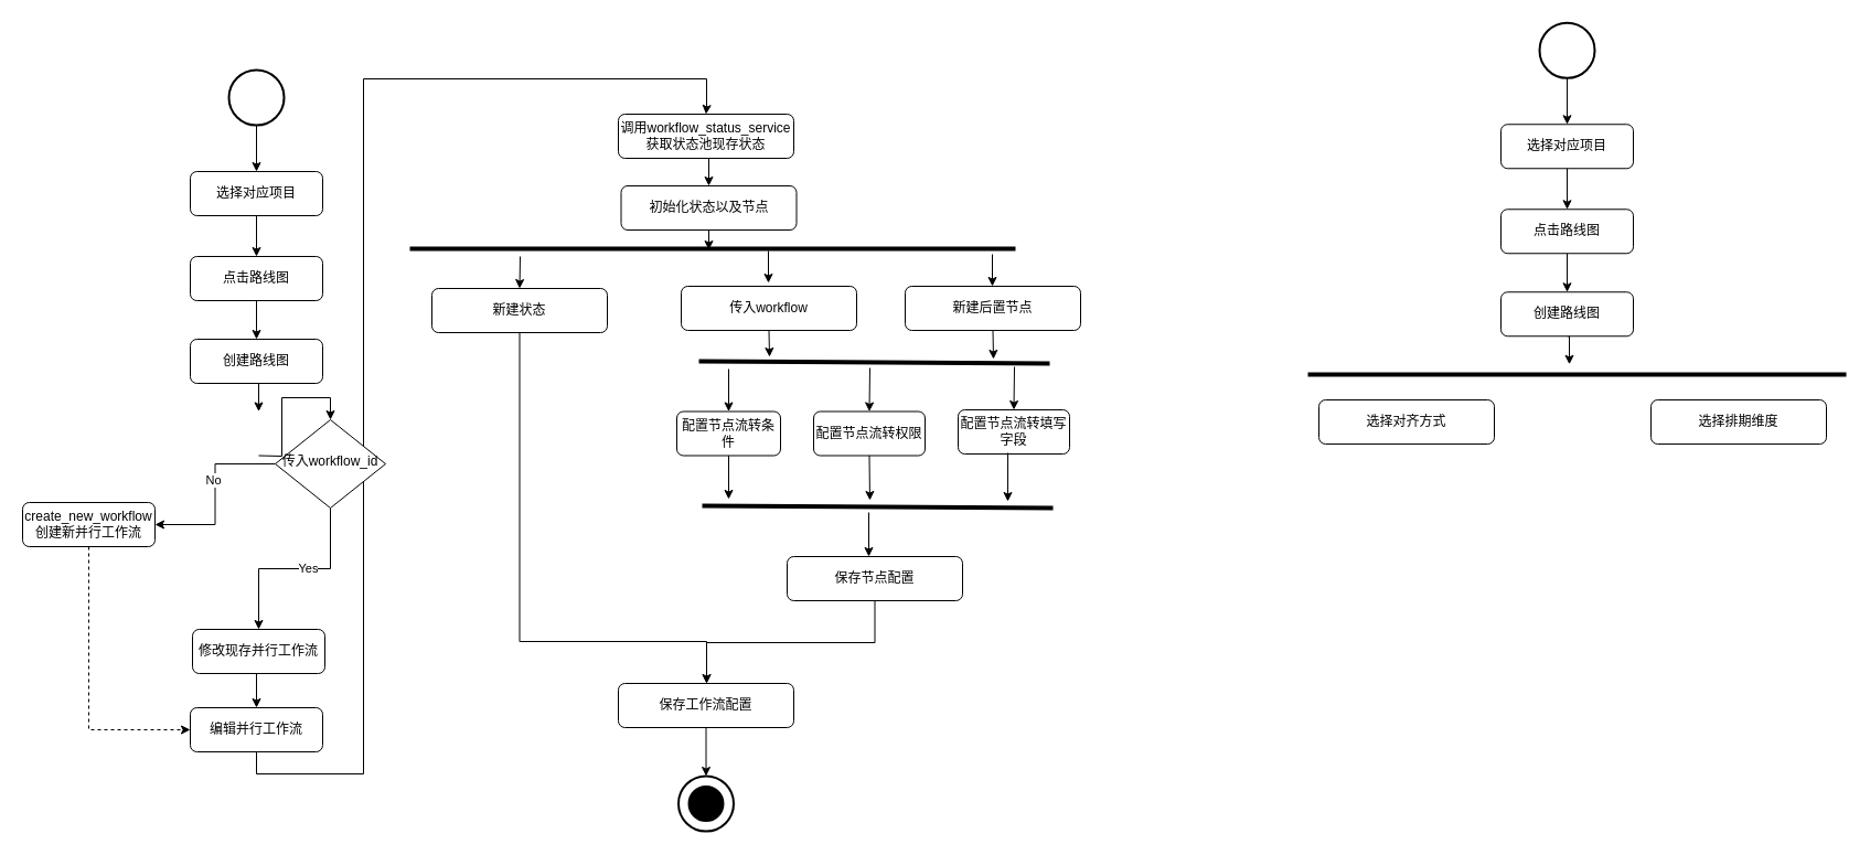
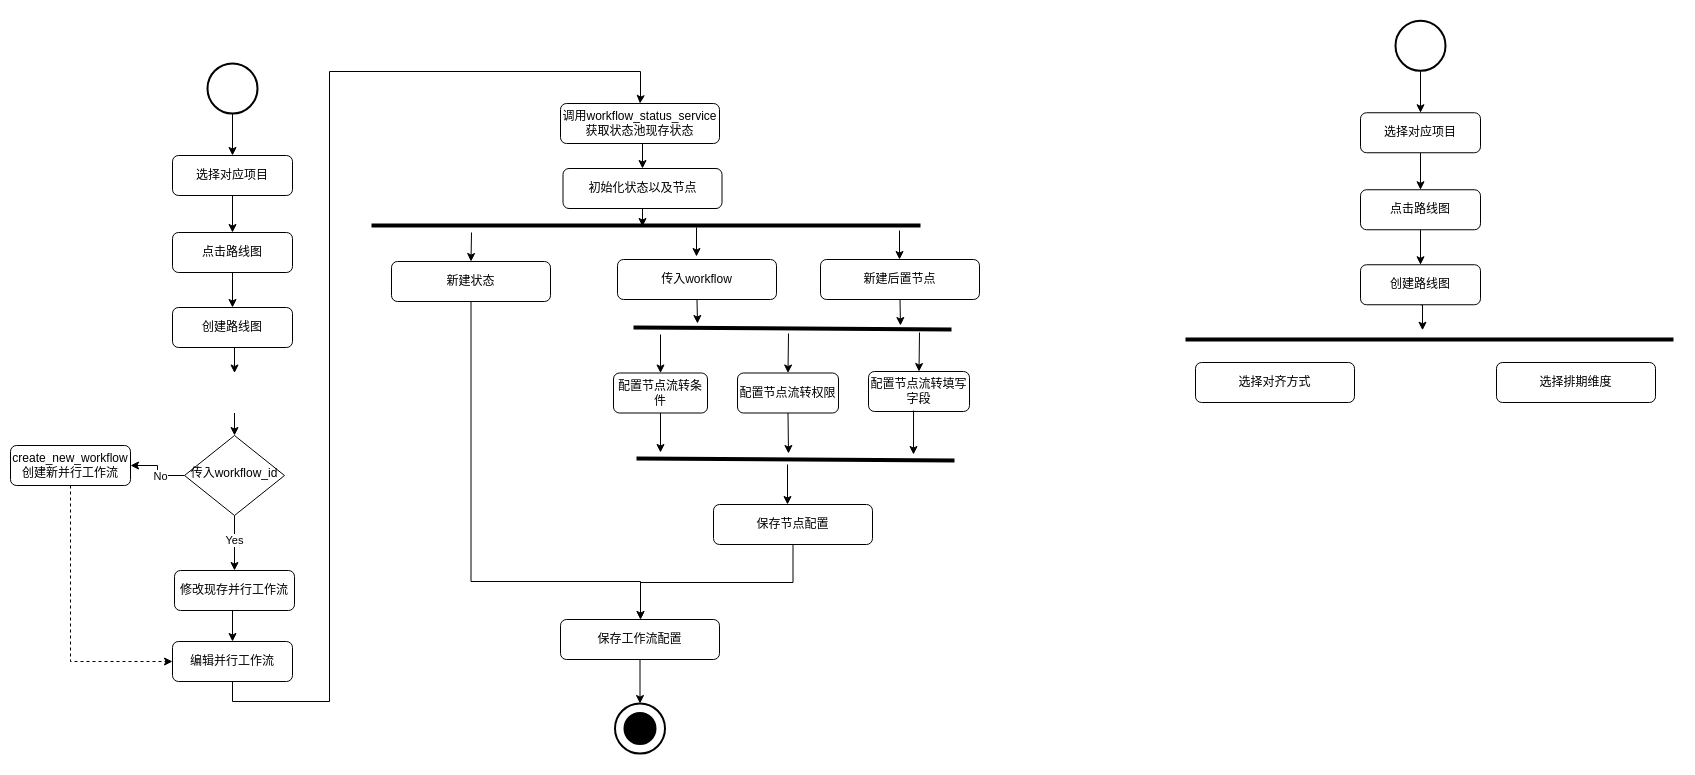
  <mxCell id="0" />
  <mxCell id="1" parent="0" />
  <mxCell id="2" value="" style="strokeWidth=2;html=1;shape=mxgraph.flowchart.start_2;whiteSpace=wrap;aspect=fixed;" vertex="1" parent="1"><mxGeometry x="614.5" y="703" width="50" height="50" as="geometry" /></mxCell>
  <mxCell id="3" style="edgeStyle=orthogonalEdgeStyle;rounded=0;orthogonalLoop=1;jettySize=auto;html=1;exitX=0.5;exitY=1;exitDx=0;exitDy=0;exitPerimeter=0;entryX=0.5;entryY=0;entryDx=0;entryDy=0;" edge="1" parent="1" source="4" target="6"><mxGeometry relative="1" as="geometry" /></mxCell>
  <mxCell id="4" value="" style="strokeWidth=2;html=1;shape=mxgraph.flowchart.start_2;whiteSpace=wrap;aspect=fixed;" vertex="1" parent="1"><mxGeometry x="207" y="63" width="50" height="50" as="geometry" /></mxCell>
  <mxCell id="5" style="edgeStyle=orthogonalEdgeStyle;rounded=0;orthogonalLoop=1;jettySize=auto;html=1;exitX=0.5;exitY=1;exitDx=0;exitDy=0;entryX=0.5;entryY=0;entryDx=0;entryDy=0;" edge="1" parent="1" source="6" target="8"><mxGeometry relative="1" as="geometry" /></mxCell>
  <mxCell id="6" value="选择对应项目" style="rounded=1;whiteSpace=wrap;html=1;fontSize=12;glass=0;strokeWidth=1;shadow=0;" vertex="1" parent="1"><mxGeometry x="172" y="155" width="120" height="40" as="geometry" /></mxCell>
  <mxCell id="7" style="edgeStyle=orthogonalEdgeStyle;rounded=0;orthogonalLoop=1;jettySize=auto;html=1;exitX=0.5;exitY=1;exitDx=0;exitDy=0;entryX=0.5;entryY=0;entryDx=0;entryDy=0;" edge="1" parent="1" source="8" target="10"><mxGeometry relative="1" as="geometry" /></mxCell>
  <mxCell id="8" value="点击路线图" style="rounded=1;whiteSpace=wrap;html=1;fontSize=12;glass=0;strokeWidth=1;shadow=0;" vertex="1" parent="1"><mxGeometry x="172" y="232" width="120" height="40" as="geometry" /></mxCell>
  <mxCell id="9" style="edgeStyle=orthogonalEdgeStyle;rounded=0;orthogonalLoop=1;jettySize=auto;html=1;exitX=0.5;exitY=1;exitDx=0;exitDy=0;entryX=0.5;entryY=0;entryDx=0;entryDy=0;" edge="1" parent="1" source="10"><mxGeometry relative="1" as="geometry"><mxPoint x="234" y="372.5" as="targetPoint" /></mxGeometry></mxCell>
  <mxCell id="10" value="创建路线图" style="rounded=1;whiteSpace=wrap;html=1;fontSize=12;glass=0;strokeWidth=1;shadow=0;" vertex="1" parent="1"><mxGeometry x="172" y="307" width="120" height="40" as="geometry" /></mxCell>
  <mxCell id="11" style="edgeStyle=orthogonalEdgeStyle;rounded=0;orthogonalLoop=1;jettySize=auto;html=1;exitX=0.5;exitY=1;exitDx=0;exitDy=0;entryX=0.5;entryY=0;entryDx=0;entryDy=0;" edge="1" parent="1" source="12" target="28"><mxGeometry relative="1" as="geometry"><mxPoint x="640" y="145" as="targetPoint" /><Array as="points"><mxPoint x="232" y="701" /><mxPoint x="329" y="701" /><mxPoint x="329" y="71" /><mxPoint x="640" y="71" /><mxPoint x="640" y="97" /></Array></mxGeometry></mxCell>
  <mxCell id="12" value="编辑并行工作流" style="rounded=1;whiteSpace=wrap;html=1;fontSize=12;glass=0;strokeWidth=1;shadow=0;" vertex="1" parent="1"><mxGeometry x="172" y="641" width="120" height="40" as="geometry" /></mxCell>
  <mxCell id="13" style="edgeStyle=orthogonalEdgeStyle;rounded=0;orthogonalLoop=1;jettySize=auto;html=1;exitX=0.5;exitY=1;exitDx=0;exitDy=0;entryX=0;entryY=0.5;entryDx=0;entryDy=0;dashed=1;" edge="1" parent="1" source="14" target="12"><mxGeometry relative="1" as="geometry" /></mxCell>
- <mxCell id="14" value="create_new_workflow&lt;div&gt;创建新并行工作流&lt;/div&gt;" style="rounded=1;whiteSpace=wrap;html=1;fontSize=12;glass=0;strokeWidth=1;shadow=0;" vertex="1" parent="1"><mxGeometry x="20" y="455" width="120" height="40" as="geometry" /></mxCell>
+ <mxCell id="14" value="create_new_workflow&lt;div&gt;创建新并行工作流&lt;/div&gt;" style="rounded=1;whiteSpace=wrap;html=1;fontSize=12;glass=0;strokeWidth=1;shadow=0;" vertex="1" parent="1"><mxGeometry x="10" y="445" width="120" height="40" as="geometry" /></mxCell>
  <mxCell id="15" style="edgeStyle=orthogonalEdgeStyle;rounded=0;orthogonalLoop=1;jettySize=auto;html=1;exitX=0.5;exitY=1;exitDx=0;exitDy=0;entryX=0.5;entryY=0;entryDx=0;entryDy=0;" edge="1" parent="1" source="16" target="12"><mxGeometry relative="1" as="geometry" /></mxCell>
  <mxCell id="16" value="修改现存并行工作流" style="rounded=1;whiteSpace=wrap;html=1;fontSize=12;glass=0;strokeWidth=1;shadow=0;" vertex="1" parent="1"><mxGeometry x="174" y="570" width="120" height="40" as="geometry" /></mxCell>
  <mxCell id="17" style="edgeStyle=orthogonalEdgeStyle;rounded=0;orthogonalLoop=1;jettySize=auto;html=1;exitX=0.5;exitY=1;exitDx=0;exitDy=0;entryX=0.5;entryY=0;entryDx=0;entryDy=0;" edge="1" parent="1" target="22"><mxGeometry relative="1" as="geometry"><mxPoint x="234" y="412.5" as="sourcePoint" /></mxGeometry></mxCell>
  <mxCell id="18" style="edgeStyle=orthogonalEdgeStyle;rounded=0;orthogonalLoop=1;jettySize=auto;html=1;exitX=0.5;exitY=1;exitDx=0;exitDy=0;entryX=0.5;entryY=0;entryDx=0;entryDy=0;" edge="1" parent="1" source="22" target="16"><mxGeometry relative="1" as="geometry" /></mxCell>
  <mxCell id="19" value="Yes" style="edgeLabel;html=1;align=center;verticalAlign=middle;resizable=0;points=[];" vertex="1" connectable="0" parent="18"><mxGeometry x="-0.127" y="-1" relative="1" as="geometry"><mxPoint as="offset" /></mxGeometry></mxCell>
  <mxCell id="20" style="edgeStyle=orthogonalEdgeStyle;rounded=0;orthogonalLoop=1;jettySize=auto;html=1;exitX=0;exitY=0.5;exitDx=0;exitDy=0;entryX=1;entryY=0.5;entryDx=0;entryDy=0;" edge="1" parent="1" source="22" target="14"><mxGeometry relative="1" as="geometry" /></mxCell>
  <mxCell id="21" value="No" style="edgeLabel;html=1;align=center;verticalAlign=middle;resizable=0;points=[];" vertex="1" connectable="0" parent="20"><mxGeometry x="-0.16" y="-2" relative="1" as="geometry"><mxPoint as="offset" /></mxGeometry></mxCell>
- <mxCell id="22" value="传入workflow_id" style="rhombus;whiteSpace=wrap;html=1;shadow=0;fontFamily=Helvetica;fontSize=12;align=center;strokeWidth=1;spacing=6;spacingTop=-4;" vertex="1" parent="1"><mxGeometry x="249" y="380" width="100" height="80" as="geometry" /></mxCell>
+ <mxCell id="22" value="传入workflow_id" style="rhombus;whiteSpace=wrap;html=1;shadow=0;fontFamily=Helvetica;fontSize=12;align=center;strokeWidth=1;spacing=6;spacingTop=-4;" vertex="1" parent="1"><mxGeometry x="184" y="435" width="100" height="80" as="geometry" /></mxCell>
  <mxCell id="23" value="" style="endArrow=none;html=1;rounded=0;strokeWidth=4;" edge="1" parent="1"><mxGeometry width="50" height="50" relative="1" as="geometry"><mxPoint x="371" y="225" as="sourcePoint" /><mxPoint x="920" y="225" as="targetPoint" /></mxGeometry></mxCell>
  <mxCell id="24" value="" style="endArrow=classic;html=1;rounded=0;entryX=0.5;entryY=0;entryDx=0;entryDy=0;exitX=0.5;exitY=1;exitDx=0;exitDy=0;entryPerimeter=0;" edge="1" parent="1" source="44" target="2"><mxGeometry width="50" height="50" relative="1" as="geometry"><mxPoint x="641.7" y="673" as="sourcePoint" /><mxPoint x="641.7" y="703" as="targetPoint" /></mxGeometry></mxCell>
  <mxCell id="25" style="edgeStyle=orthogonalEdgeStyle;rounded=0;orthogonalLoop=1;jettySize=auto;html=1;exitX=0.5;exitY=1;exitDx=0;exitDy=0;" edge="1" parent="1" source="26"><mxGeometry relative="1" as="geometry"><mxPoint x="642" y="226" as="targetPoint" /></mxGeometry></mxCell>
  <mxCell id="26" value="初始化状态以及节点" style="rounded=1;whiteSpace=wrap;html=1;fontSize=12;glass=0;strokeWidth=1;shadow=0;" vertex="1" parent="1"><mxGeometry x="562.5" y="168" width="159" height="40" as="geometry" /></mxCell>
  <mxCell id="27" style="edgeStyle=orthogonalEdgeStyle;rounded=0;orthogonalLoop=1;jettySize=auto;html=1;exitX=0.5;exitY=1;exitDx=0;exitDy=0;entryX=0.5;entryY=0;entryDx=0;entryDy=0;" edge="1" parent="1" source="28" target="26"><mxGeometry relative="1" as="geometry" /></mxCell>
  <mxCell id="28" value="调用workflow_status_service获取状态池现存状态" style="rounded=1;whiteSpace=wrap;html=1;fontSize=12;glass=0;strokeWidth=1;shadow=0;" vertex="1" parent="1"><mxGeometry x="560" y="103" width="159" height="40" as="geometry" /></mxCell>
  <mxCell id="29" value="新建后置节点" style="rounded=1;whiteSpace=wrap;html=1;fontSize=12;glass=0;strokeWidth=1;shadow=0;" vertex="1" parent="1"><mxGeometry x="820" y="259" width="159" height="40" as="geometry" /></mxCell>
  <mxCell id="30" value="传入workflow" style="rounded=1;whiteSpace=wrap;html=1;fontSize=12;glass=0;strokeWidth=1;shadow=0;" vertex="1" parent="1"><mxGeometry x="617" y="259" width="159" height="40" as="geometry" /></mxCell>
  <mxCell id="31" value="配置节点流转条件" style="rounded=1;whiteSpace=wrap;html=1;fontSize=12;glass=0;strokeWidth=1;shadow=0;" vertex="1" parent="1"><mxGeometry x="613" y="372.5" width="94" height="40" as="geometry" /></mxCell>
  <mxCell id="32" value="配置节点流转权限" style="rounded=1;whiteSpace=wrap;html=1;fontSize=12;glass=0;strokeWidth=1;shadow=0;" vertex="1" parent="1"><mxGeometry x="737" y="372.5" width="101" height="40" as="geometry" /></mxCell>
  <mxCell id="33" value="配置节点流转填写字段" style="rounded=1;whiteSpace=wrap;html=1;fontSize=12;glass=0;strokeWidth=1;shadow=0;" vertex="1" parent="1"><mxGeometry x="868" y="371" width="101" height="40" as="geometry" /></mxCell>
  <mxCell id="34" value="" style="endArrow=none;html=1;rounded=0;strokeWidth=4;" edge="1" parent="1"><mxGeometry width="50" height="50" relative="1" as="geometry"><mxPoint x="633" y="327" as="sourcePoint" /><mxPoint x="951" y="329" as="targetPoint" /></mxGeometry></mxCell>
  <mxCell id="35" value="" style="endArrow=classic;html=1;rounded=0;exitX=0.5;exitY=1;exitDx=0;exitDy=0;" edge="1" parent="1" source="30"><mxGeometry width="50" height="50" relative="1" as="geometry"><mxPoint x="700" y="290" as="sourcePoint" /><mxPoint x="697" y="323" as="targetPoint" /></mxGeometry></mxCell>
  <mxCell id="36" value="" style="endArrow=classic;html=1;rounded=0;exitX=0.5;exitY=1;exitDx=0;exitDy=0;" edge="1" parent="1" source="29"><mxGeometry width="50" height="50" relative="1" as="geometry"><mxPoint x="902" y="284" as="sourcePoint" /><mxPoint x="900" y="325" as="targetPoint" /></mxGeometry></mxCell>
  <mxCell id="37" value="" style="endArrow=classic;html=1;rounded=0;entryX=0.5;entryY=0;entryDx=0;entryDy=0;" edge="1" parent="1" target="31"><mxGeometry width="50" height="50" relative="1" as="geometry"><mxPoint x="660" y="334" as="sourcePoint" /><mxPoint x="669" y="375" as="targetPoint" /></mxGeometry></mxCell>
  <mxCell id="38" value="" style="endArrow=classic;html=1;rounded=0;entryX=0.5;entryY=0;entryDx=0;entryDy=0;" edge="1" parent="1" target="32"><mxGeometry width="50" height="50" relative="1" as="geometry"><mxPoint x="788" y="333" as="sourcePoint" /><mxPoint x="670" y="383" as="targetPoint" /></mxGeometry></mxCell>
  <mxCell id="39" value="" style="endArrow=classic;html=1;rounded=0;entryX=0.5;entryY=0;entryDx=0;entryDy=0;" edge="1" parent="1" target="33"><mxGeometry width="50" height="50" relative="1" as="geometry"><mxPoint x="919" y="332" as="sourcePoint" /><mxPoint x="798" y="383" as="targetPoint" /></mxGeometry></mxCell>
  <mxCell id="40" value="" style="endArrow=none;html=1;rounded=0;strokeWidth=4;" edge="1" parent="1"><mxGeometry width="50" height="50" relative="1" as="geometry"><mxPoint x="636" y="458" as="sourcePoint" /><mxPoint x="954" y="460" as="targetPoint" /></mxGeometry></mxCell>
  <mxCell id="41" value="" style="endArrow=classic;html=1;rounded=0;exitX=0.5;exitY=1;exitDx=0;exitDy=0;" edge="1" parent="1" source="31"><mxGeometry width="50" height="50" relative="1" as="geometry"><mxPoint x="670" y="344" as="sourcePoint" /><mxPoint x="660" y="452" as="targetPoint" /></mxGeometry></mxCell>
  <mxCell id="42" value="" style="endArrow=classic;html=1;rounded=0;exitX=0.5;exitY=1;exitDx=0;exitDy=0;" edge="1" parent="1" source="32"><mxGeometry width="50" height="50" relative="1" as="geometry"><mxPoint x="670" y="423" as="sourcePoint" /><mxPoint x="788" y="453" as="targetPoint" /></mxGeometry></mxCell>
  <mxCell id="43" value="" style="endArrow=classic;html=1;rounded=0;exitX=0.446;exitY=0.975;exitDx=0;exitDy=0;exitPerimeter=0;" edge="1" parent="1" source="33"><mxGeometry width="50" height="50" relative="1" as="geometry"><mxPoint x="798" y="423" as="sourcePoint" /><mxPoint x="913" y="454" as="targetPoint" /></mxGeometry></mxCell>
  <mxCell id="44" value="保存工作流配置" style="rounded=1;whiteSpace=wrap;html=1;fontSize=12;glass=0;strokeWidth=1;shadow=0;" vertex="1" parent="1"><mxGeometry x="560" y="619" width="159" height="40" as="geometry" /></mxCell>
  <mxCell id="45" style="edgeStyle=orthogonalEdgeStyle;rounded=0;orthogonalLoop=1;jettySize=auto;html=1;exitX=0.5;exitY=1;exitDx=0;exitDy=0;endArrow=open;" edge="1" parent="1" source="46" target="44"><mxGeometry relative="1" as="geometry"><Array as="points"><mxPoint x="471" y="581" /><mxPoint x="640" y="581" /></Array></mxGeometry></mxCell>
  <mxCell id="46" value="新建状态" style="rounded=1;whiteSpace=wrap;html=1;fontSize=12;glass=0;strokeWidth=1;shadow=0;" vertex="1" parent="1"><mxGeometry x="391" y="261" width="159" height="40" as="geometry" /></mxCell>
  <mxCell id="47" value="" style="endArrow=classic;html=1;rounded=0;entryX=0.5;entryY=0;entryDx=0;entryDy=0;" edge="1" parent="1" target="46"><mxGeometry width="50" height="50" relative="1" as="geometry"><mxPoint x="471" y="232" as="sourcePoint" /><mxPoint x="463" y="259" as="targetPoint" /></mxGeometry></mxCell>
  <mxCell id="48" value="" style="endArrow=classic;html=1;rounded=0;entryX=0.5;entryY=0;entryDx=0;entryDy=0;" edge="1" parent="1"><mxGeometry width="50" height="50" relative="1" as="geometry"><mxPoint x="696" y="227" as="sourcePoint" /><mxPoint x="696" y="256" as="targetPoint" /></mxGeometry></mxCell>
  <mxCell id="49" value="" style="endArrow=classic;html=1;rounded=0;entryX=0.5;entryY=0;entryDx=0;entryDy=0;" edge="1" parent="1"><mxGeometry width="50" height="50" relative="1" as="geometry"><mxPoint x="899" y="230" as="sourcePoint" /><mxPoint x="899" y="259" as="targetPoint" /></mxGeometry></mxCell>
  <mxCell id="50" style="edgeStyle=orthogonalEdgeStyle;rounded=0;orthogonalLoop=1;jettySize=auto;html=1;exitX=0.5;exitY=1;exitDx=0;exitDy=0;" edge="1" parent="1" source="51" target="44"><mxGeometry relative="1" as="geometry"><Array as="points"><mxPoint x="793" y="582" /><mxPoint x="640" y="582" /></Array></mxGeometry></mxCell>
  <mxCell id="51" value="保存节点配置" style="rounded=1;whiteSpace=wrap;html=1;fontSize=12;glass=0;strokeWidth=1;shadow=0;" vertex="1" parent="1"><mxGeometry x="713" y="504" width="159" height="40" as="geometry" /></mxCell>
  <mxCell id="52" value="" style="endArrow=classic;html=1;rounded=0;entryX=0.5;entryY=0;entryDx=0;entryDy=0;" edge="1" parent="1"><mxGeometry width="50" height="50" relative="1" as="geometry"><mxPoint x="787" y="464" as="sourcePoint" /><mxPoint x="787" y="504" as="targetPoint" /></mxGeometry></mxCell>
  <mxCell id="53" value="" style="strokeWidth=2;html=1;shape=mxgraph.flowchart.start_2;whiteSpace=wrap;aspect=fixed;fillColor=#000000;" vertex="1" parent="1"><mxGeometry x="624" y="712.5" width="31" height="31" as="geometry" /></mxCell>
  <mxCell id="54" style="edgeStyle=orthogonalEdgeStyle;rounded=0;orthogonalLoop=1;jettySize=auto;html=1;exitX=0.5;exitY=1;exitDx=0;exitDy=0;exitPerimeter=0;entryX=0.5;entryY=0;entryDx=0;entryDy=0;" edge="1" parent="1" source="55" target="57"><mxGeometry relative="1" as="geometry" /></mxCell>
  <mxCell id="55" value="" style="strokeWidth=2;html=1;shape=mxgraph.flowchart.start_2;whiteSpace=wrap;aspect=fixed;" vertex="1" parent="1"><mxGeometry x="1395" y="20.25" width="50" height="50" as="geometry" /></mxCell>
  <mxCell id="56" style="edgeStyle=orthogonalEdgeStyle;rounded=0;orthogonalLoop=1;jettySize=auto;html=1;exitX=0.5;exitY=1;exitDx=0;exitDy=0;entryX=0.5;entryY=0;entryDx=0;entryDy=0;" edge="1" parent="1" source="57" target="59"><mxGeometry relative="1" as="geometry" /></mxCell>
  <mxCell id="57" value="选择对应项目" style="rounded=1;whiteSpace=wrap;html=1;fontSize=12;glass=0;strokeWidth=1;shadow=0;" vertex="1" parent="1"><mxGeometry x="1360" y="112.25" width="120" height="40" as="geometry" /></mxCell>
  <mxCell id="58" style="edgeStyle=orthogonalEdgeStyle;rounded=0;orthogonalLoop=1;jettySize=auto;html=1;exitX=0.5;exitY=1;exitDx=0;exitDy=0;entryX=0.5;entryY=0;entryDx=0;entryDy=0;" edge="1" parent="1" source="59" target="61"><mxGeometry relative="1" as="geometry" /></mxCell>
  <mxCell id="59" value="点击路线图" style="rounded=1;whiteSpace=wrap;html=1;fontSize=12;glass=0;strokeWidth=1;shadow=0;" vertex="1" parent="1"><mxGeometry x="1360" y="189.25" width="120" height="40" as="geometry" /></mxCell>
  <mxCell id="60" style="edgeStyle=orthogonalEdgeStyle;rounded=0;orthogonalLoop=1;jettySize=auto;html=1;exitX=0.5;exitY=1;exitDx=0;exitDy=0;entryX=0.5;entryY=0;entryDx=0;entryDy=0;" edge="1" parent="1" source="61"><mxGeometry relative="1" as="geometry"><mxPoint x="1422" y="329.75" as="targetPoint" /></mxGeometry></mxCell>
  <mxCell id="61" value="创建路线图" style="rounded=1;whiteSpace=wrap;html=1;fontSize=12;glass=0;strokeWidth=1;shadow=0;" vertex="1" parent="1"><mxGeometry x="1360" y="264.25" width="120" height="40" as="geometry" /></mxCell>
  <mxCell id="62" value="" style="endArrow=none;html=1;rounded=0;strokeWidth=4;" edge="1" parent="1"><mxGeometry width="50" height="50" relative="1" as="geometry"><mxPoint x="1185" y="339" as="sourcePoint" /><mxPoint x="1673" y="339" as="targetPoint" /></mxGeometry></mxCell>
  <mxCell id="63" value="选择对齐方式" style="rounded=1;whiteSpace=wrap;html=1;fontSize=12;glass=0;strokeWidth=1;shadow=0;" vertex="1" parent="1"><mxGeometry x="1195" y="362" width="159" height="40" as="geometry" /></mxCell>
  <mxCell id="64" value="选择排期维度" style="rounded=1;whiteSpace=wrap;html=1;fontSize=12;glass=0;strokeWidth=1;shadow=0;" vertex="1" parent="1"><mxGeometry x="1496" y="362" width="159" height="40" as="geometry" /></mxCell>
